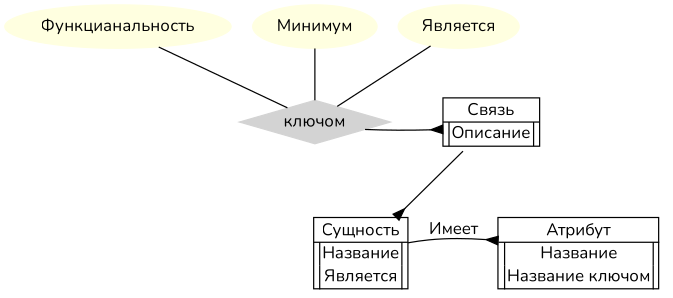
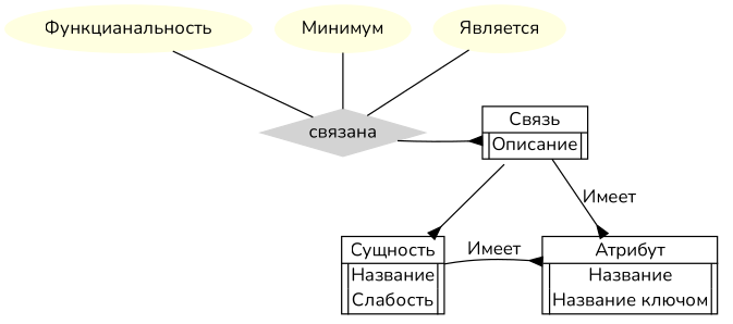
  digraph {
    fontname=Nunito
    node [fontname=Nunito shape=none style=filled]
    edge [arrowhead=inv arrowtail=inv fontname=Nunito headport=t]
-   n1 [label=<<TABLE PORT="t" BORDER="1" CELLBORDER="0" CELLSPACING="0">     <TR><TD COLSPAN="3">Сущность</TD></TR><HR/>     <TR><TD></TD><VR/><TD>Название</TD><VR/><TD></TD></TR>     <TR><TD></TD><VR/><TD>Является</TD><VR/><TD></TD></TR>   </TABLE>> style=""]
+   n1 [label=<<TABLE PORT="t" BORDER="1" CELLBORDER="0" CELLSPACING="0">     <TR><TD COLSPAN="3">Сущность</TD></TR><HR/>     <TR><TD></TD><VR/><TD>Название</TD><VR/><TD></TD></TR>     <TR><TD></TD><VR/><TD>Слабость</TD><VR/><TD></TD></TR>   </TABLE>> style=""]
    n2 [label=<<TABLE PORT="t" BORDER="1" CELLBORDER="0" CELLSPACING="0">     <TR><TD COLSPAN="3">Атрибут</TD></TR><HR/>     <TR><TD></TD><VR/><TD>Название</TD><VR/><TD></TD></TR>     <TR><TD></TD><VR/><TD>Название ключом</TD><VR/><TD></TD></TR>   </TABLE>> style=""]
    n3 [label=<<TABLE PORT="t" BORDER="1" CELLBORDER="0" CELLSPACING="0">     <TR><TD COLSPAN="3">Связь</TD></TR><HR/>     <TR><TD></TD><VR/><TD>Описание</TD><VR/><TD></TD></TR>   </TABLE>> style=""]
-   "связана" [color=lightgrey shape=diamond label="ключом"]
+   "связана" [color=lightgrey shape=diamond]
    "Функцианальность" [color=lightyellow shape=ellipse]
    "Минимум" [color=lightyellow shape=ellipse]
    n7 [color=lightyellow label="Является" shape=ellipse]
    subgraph sub_1 {
      rank=same
      n1
      n2
    }
    subgraph sub_2 {
      rank=same
      n3
      "связана"
    }
    n1 -> n2 [label="Имеет" tailport=t]
    n3 -> n1
+   n3 -> n2 [label="Имеет" tailport=t]
    "связана" -> n3
    "Функцианальность" -> "связана" [dir=none headport=""]
    "Минимум" -> "связана" [dir=none headport=""]
    n7 -> "связана" [dir=none headport=""]
  }
